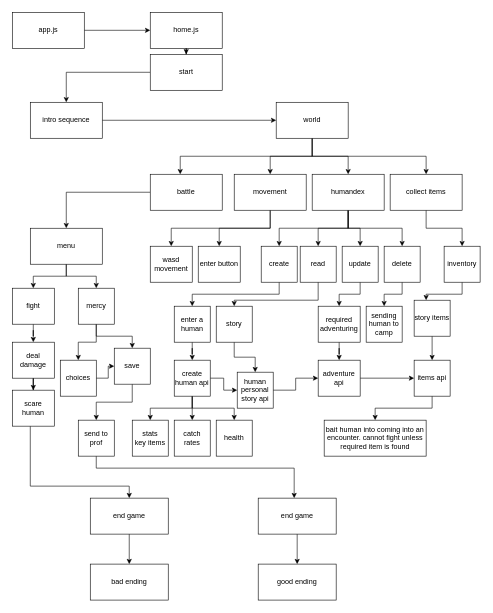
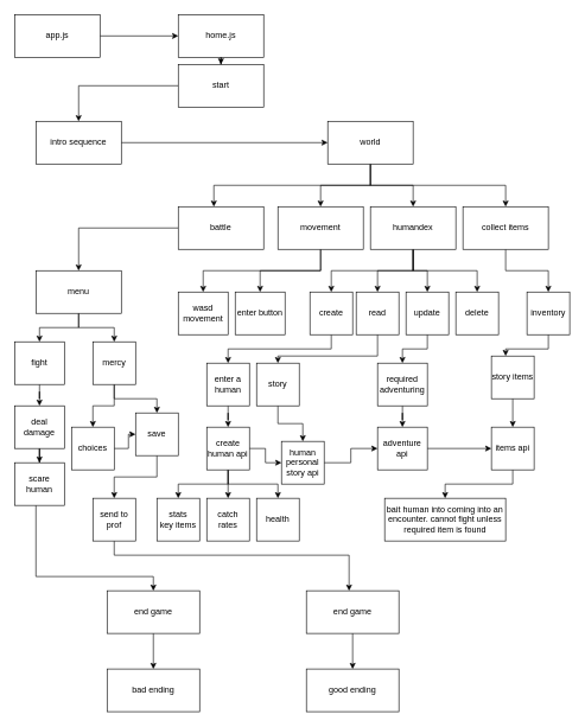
  <mxCell id="0" />
  <mxCell id="1" parent="0" />
  <mxCell id="2" style="edgeStyle=orthogonalEdgeStyle;rounded=0;orthogonalLoop=1;jettySize=auto;html=1;" edge="1" parent="1" source="3" target="5"><mxGeometry relative="1" as="geometry" /></mxCell>
  <mxCell id="3" value="app.js" style="rounded=0;whiteSpace=wrap;html=1;" vertex="1" parent="1"><mxGeometry x="20" width="120" height="60" as="geometry" y="20" /></mxCell>
  <mxCell id="4" style="edgeStyle=orthogonalEdgeStyle;rounded=0;orthogonalLoop=1;jettySize=auto;html=1;" edge="1" parent="1" source="5" target="7"><mxGeometry relative="1" as="geometry" /></mxCell>
  <mxCell id="5" value="home.js" style="rounded=0;whiteSpace=wrap;html=1;" vertex="1" parent="1"><mxGeometry x="250" width="120" height="60" as="geometry" y="20" /></mxCell>
  <mxCell id="6" style="edgeStyle=orthogonalEdgeStyle;rounded=0;orthogonalLoop=1;jettySize=auto;html=1;" edge="1" parent="1" source="7" target="9"><mxGeometry relative="1" as="geometry" /></mxCell>
  <mxCell id="7" value="start" style="rounded=0;whiteSpace=wrap;html=1;" vertex="1" parent="1"><mxGeometry x="250" y="90" width="120" height="60" as="geometry" /></mxCell>
  <mxCell id="8" style="edgeStyle=orthogonalEdgeStyle;rounded=0;orthogonalLoop=1;jettySize=auto;html=1;" edge="1" parent="1" source="9" target="14"><mxGeometry relative="1" as="geometry" /></mxCell>
  <mxCell id="9" value="intro sequence" style="rounded=0;whiteSpace=wrap;html=1;" vertex="1" parent="1"><mxGeometry x="50" y="170" width="120" height="60" as="geometry" /></mxCell>
  <mxCell id="10" style="edgeStyle=orthogonalEdgeStyle;rounded=0;orthogonalLoop=1;jettySize=auto;html=1;" edge="1" parent="1" source="14" target="16"><mxGeometry relative="1" as="geometry"><Array as="points"><mxPoint x="520" y="260" /><mxPoint x="300" y="260" /></Array></mxGeometry></mxCell>
  <mxCell id="11" style="edgeStyle=orthogonalEdgeStyle;rounded=0;orthogonalLoop=1;jettySize=auto;html=1;" edge="1" parent="1" source="14" target="19"><mxGeometry relative="1" as="geometry" /></mxCell>
  <mxCell id="12" style="edgeStyle=orthogonalEdgeStyle;rounded=0;orthogonalLoop=1;jettySize=auto;html=1;exitX=0.5;exitY=1;exitDx=0;exitDy=0;" edge="1" parent="1" source="14" target="24"><mxGeometry relative="1" as="geometry"><mxPoint x="530" y="260" as="sourcePoint" /></mxGeometry></mxCell>
  <mxCell id="13" style="edgeStyle=orthogonalEdgeStyle;rounded=0;orthogonalLoop=1;jettySize=auto;html=1;" edge="1" parent="1" target="26"><mxGeometry relative="1" as="geometry"><mxPoint x="520" y="260" as="sourcePoint" /><Array as="points"><mxPoint x="710" y="260" /></Array></mxGeometry></mxCell>
  <mxCell id="14" value="world" style="rounded=0;whiteSpace=wrap;html=1;" vertex="1" parent="1"><mxGeometry x="460" y="170" width="120" height="60" as="geometry" /></mxCell>
  <mxCell id="15" style="edgeStyle=orthogonalEdgeStyle;rounded=0;orthogonalLoop=1;jettySize=auto;html=1;" edge="1" parent="1" source="16" target="29"><mxGeometry relative="1" as="geometry" /></mxCell>
  <mxCell id="16" value="battle" style="rounded=0;whiteSpace=wrap;html=1;" vertex="1" parent="1"><mxGeometry x="250" y="290" width="120" height="60" as="geometry" /></mxCell>
  <mxCell id="17" style="edgeStyle=orthogonalEdgeStyle;rounded=0;orthogonalLoop=1;jettySize=auto;html=1;exitX=0.5;exitY=1;exitDx=0;exitDy=0;" edge="1" parent="1" source="19" target="41"><mxGeometry relative="1" as="geometry" /></mxCell>
  <mxCell id="18" style="edgeStyle=orthogonalEdgeStyle;rounded=0;orthogonalLoop=1;jettySize=auto;html=1;" edge="1" parent="1" source="19" target="42"><mxGeometry relative="1" as="geometry" /></mxCell>
  <mxCell id="19" value="movement" style="rounded=0;whiteSpace=wrap;html=1;" vertex="1" parent="1"><mxGeometry x="390" y="290" width="120" height="60" as="geometry" /></mxCell>
  <mxCell id="20" style="edgeStyle=orthogonalEdgeStyle;rounded=0;orthogonalLoop=1;jettySize=auto;html=1;exitX=0.5;exitY=1;exitDx=0;exitDy=0;" edge="1" parent="1" source="24" target="44"><mxGeometry relative="1" as="geometry" /></mxCell>
  <mxCell id="21" style="edgeStyle=orthogonalEdgeStyle;rounded=0;orthogonalLoop=1;jettySize=auto;html=1;" edge="1" parent="1" source="24" target="46"><mxGeometry relative="1" as="geometry" /></mxCell>
  <mxCell id="22" style="edgeStyle=orthogonalEdgeStyle;rounded=0;orthogonalLoop=1;jettySize=auto;html=1;" edge="1" parent="1" source="24" target="48"><mxGeometry relative="1" as="geometry" /></mxCell>
  <mxCell id="23" style="edgeStyle=orthogonalEdgeStyle;rounded=0;orthogonalLoop=1;jettySize=auto;html=1;" edge="1" parent="1" source="24" target="50"><mxGeometry relative="1" as="geometry" /></mxCell>
  <mxCell id="24" value="humandex" style="rounded=0;whiteSpace=wrap;html=1;" vertex="1" parent="1"><mxGeometry x="520" y="290" width="120" height="60" as="geometry" /></mxCell>
  <mxCell id="25" style="edgeStyle=orthogonalEdgeStyle;rounded=0;orthogonalLoop=1;jettySize=auto;html=1;" edge="1" parent="1" source="26" target="52"><mxGeometry relative="1" as="geometry" /></mxCell>
  <mxCell id="26" value="collect items" style="rounded=0;whiteSpace=wrap;html=1;" vertex="1" parent="1"><mxGeometry x="650" y="290" width="120" height="60" as="geometry" /></mxCell>
  <mxCell id="27" style="edgeStyle=orthogonalEdgeStyle;rounded=0;orthogonalLoop=1;jettySize=auto;html=1;" edge="1" parent="1" source="29" target="32"><mxGeometry relative="1" as="geometry" /></mxCell>
  <mxCell id="28" style="edgeStyle=orthogonalEdgeStyle;rounded=0;orthogonalLoop=1;jettySize=auto;html=1;" edge="1" parent="1" source="29" target="34"><mxGeometry relative="1" as="geometry" /></mxCell>
  <mxCell id="29" value="menu" style="rounded=0;whiteSpace=wrap;html=1;" vertex="1" parent="1"><mxGeometry x="50" y="380" width="120" height="60" as="geometry" /></mxCell>
  <mxCell id="30" style="edgeStyle=orthogonalEdgeStyle;rounded=0;orthogonalLoop=1;jettySize=auto;html=1;" edge="1" parent="1" source="32" target="38"><mxGeometry relative="1" as="geometry" /></mxCell>
  <mxCell id="31" style="edgeStyle=orthogonalEdgeStyle;rounded=0;orthogonalLoop=1;jettySize=auto;html=1;" edge="1" parent="1" source="32" target="78"><mxGeometry relative="1" as="geometry" /></mxCell>
  <mxCell id="32" value="mercy" style="rounded=0;whiteSpace=wrap;html=1;" vertex="1" parent="1"><mxGeometry x="130" y="480" width="60" height="60" as="geometry" /></mxCell>
  <mxCell id="33" style="edgeStyle=orthogonalEdgeStyle;rounded=0;orthogonalLoop=1;jettySize=auto;html=1;" edge="1" parent="1" source="34" target="36"><mxGeometry relative="1" as="geometry" /></mxCell>
  <mxCell id="34" value="fight" style="rounded=0;whiteSpace=wrap;html=1;" vertex="1" parent="1"><mxGeometry x="20" y="480" width="70" height="60" as="geometry" /></mxCell>
  <mxCell id="35" style="edgeStyle=orthogonalEdgeStyle;rounded=0;orthogonalLoop=1;jettySize=auto;html=1;" edge="1" parent="1" source="36" target="76"><mxGeometry relative="1" as="geometry" /></mxCell>
  <mxCell id="36" value="deal damage" style="rounded=0;whiteSpace=wrap;html=1;" vertex="1" parent="1"><mxGeometry x="20" y="570" width="70" height="60" as="geometry" /></mxCell>
  <mxCell id="37" style="edgeStyle=orthogonalEdgeStyle;rounded=0;orthogonalLoop=1;jettySize=auto;html=1;" edge="1" parent="1" source="38" target="40"><mxGeometry relative="1" as="geometry" /></mxCell>
  <mxCell id="38" value="save" style="rounded=0;whiteSpace=wrap;html=1;" vertex="1" parent="1"><mxGeometry x="190" y="580" width="60" height="60" as="geometry" /></mxCell>
  <mxCell id="39" style="edgeStyle=orthogonalEdgeStyle;rounded=0;orthogonalLoop=1;jettySize=auto;html=1;" edge="1" parent="1" source="40" target="83"><mxGeometry relative="1" as="geometry"><Array as="points"><mxPoint x="160" y="780" /><mxPoint x="490" y="780" /></Array></mxGeometry></mxCell>
  <mxCell id="40" value="send to prof" style="rounded=0;whiteSpace=wrap;html=1;" vertex="1" parent="1"><mxGeometry x="130" y="700" width="60" height="60" as="geometry" /></mxCell>
  <mxCell id="41" value="wasd movement" style="rounded=0;whiteSpace=wrap;html=1;" vertex="1" parent="1"><mxGeometry x="250" y="410" width="70" height="60" as="geometry" /></mxCell>
  <mxCell id="42" value="enter button" style="rounded=0;whiteSpace=wrap;html=1;" vertex="1" parent="1"><mxGeometry x="330" y="410" width="70" height="60" as="geometry" /></mxCell>
  <mxCell id="43" style="edgeStyle=orthogonalEdgeStyle;rounded=0;orthogonalLoop=1;jettySize=auto;html=1;" edge="1" parent="1" source="44" target="56"><mxGeometry relative="1" as="geometry"><Array as="points"><mxPoint x="465" y="490" /></Array></mxGeometry></mxCell>
  <mxCell id="44" value="create" style="rounded=0;whiteSpace=wrap;html=1;" vertex="1" parent="1"><mxGeometry x="435" y="410" width="60" height="60" as="geometry" /></mxCell>
  <mxCell id="45" style="edgeStyle=orthogonalEdgeStyle;rounded=0;orthogonalLoop=1;jettySize=auto;html=1;" edge="1" parent="1" source="46" target="58"><mxGeometry relative="1" as="geometry"><Array as="points"><mxPoint x="530" y="500" /><mxPoint x="390" y="500" /></Array></mxGeometry></mxCell>
  <mxCell id="46" value="read" style="rounded=0;whiteSpace=wrap;html=1;" vertex="1" parent="1"><mxGeometry x="500" y="410" width="60" height="60" as="geometry" /></mxCell>
  <mxCell id="47" style="edgeStyle=orthogonalEdgeStyle;rounded=0;orthogonalLoop=1;jettySize=auto;html=1;" edge="1" parent="1" source="48" target="60"><mxGeometry relative="1" as="geometry" /></mxCell>
  <mxCell id="48" value="update" style="rounded=0;whiteSpace=wrap;html=1;" vertex="1" parent="1"><mxGeometry x="570" y="410" width="60" height="60" as="geometry" /></mxCell>
- <mxCell id="49" style="edgeStyle=orthogonalEdgeStyle;rounded=0;orthogonalLoop=1;jettySize=auto;html=1;" edge="1" parent="1" source="50" target="61"><mxGeometry relative="1" as="geometry" /></mxCell>
  <mxCell id="50" value="delete" style="rounded=0;whiteSpace=wrap;html=1;" vertex="1" parent="1"><mxGeometry x="640" y="410" width="60" height="60" as="geometry" /></mxCell>
  <mxCell id="51" style="edgeStyle=orthogonalEdgeStyle;rounded=0;orthogonalLoop=1;jettySize=auto;html=1;" edge="1" parent="1" source="52" target="54"><mxGeometry relative="1" as="geometry"><Array as="points"><mxPoint x="770" y="490" /><mxPoint x="710" y="490" /></Array></mxGeometry></mxCell>
  <mxCell id="52" value="inventory" style="rounded=0;whiteSpace=wrap;html=1;" vertex="1" parent="1"><mxGeometry x="740" y="410" width="60" height="60" as="geometry" /></mxCell>
  <mxCell id="53" style="edgeStyle=orthogonalEdgeStyle;rounded=0;orthogonalLoop=1;jettySize=auto;html=1;" edge="1" parent="1" source="54" target="74"><mxGeometry relative="1" as="geometry" /></mxCell>
  <mxCell id="54" value="story items" style="rounded=0;whiteSpace=wrap;html=1;" vertex="1" parent="1"><mxGeometry x="690" y="500" width="60" height="60" as="geometry" /></mxCell>
  <mxCell id="55" style="edgeStyle=orthogonalEdgeStyle;rounded=0;orthogonalLoop=1;jettySize=auto;html=1;" edge="1" parent="1" source="56" target="66"><mxGeometry relative="1" as="geometry" /></mxCell>
  <mxCell id="56" value="enter a human" style="rounded=0;whiteSpace=wrap;html=1;" vertex="1" parent="1"><mxGeometry x="290" y="510" width="60" height="60" as="geometry" /></mxCell>
  <mxCell id="57" style="edgeStyle=orthogonalEdgeStyle;rounded=0;orthogonalLoop=1;jettySize=auto;html=1;" edge="1" parent="1" source="58" target="70"><mxGeometry relative="1" as="geometry" /></mxCell>
  <mxCell id="58" value="story" style="rounded=0;whiteSpace=wrap;html=1;" vertex="1" parent="1"><mxGeometry x="360" y="510" width="60" height="60" as="geometry" /></mxCell>
  <mxCell id="59" style="edgeStyle=orthogonalEdgeStyle;rounded=0;orthogonalLoop=1;jettySize=auto;html=1;" edge="1" parent="1" source="60" target="72"><mxGeometry relative="1" as="geometry" /></mxCell>
  <mxCell id="60" value="required&lt;br&gt;adventuring" style="rounded=0;whiteSpace=wrap;html=1;" vertex="1" parent="1"><mxGeometry x="530" y="510" width="70" height="60" as="geometry" /></mxCell>
- <mxCell id="61" value="sending human to camp" style="rounded=0;whiteSpace=wrap;html=1;" vertex="1" parent="1"><mxGeometry x="610" y="510" width="60" height="60" as="geometry" /></mxCell>
  <mxCell id="62" style="edgeStyle=orthogonalEdgeStyle;rounded=0;orthogonalLoop=1;jettySize=auto;html=1;exitX=0.5;exitY=1;exitDx=0;exitDy=0;" edge="1" parent="1" source="66" target="67"><mxGeometry relative="1" as="geometry" /></mxCell>
  <mxCell id="63" style="edgeStyle=orthogonalEdgeStyle;rounded=0;orthogonalLoop=1;jettySize=auto;html=1;" edge="1" parent="1" source="66" target="68"><mxGeometry relative="1" as="geometry" /></mxCell>
  <mxCell id="64" style="edgeStyle=orthogonalEdgeStyle;rounded=0;orthogonalLoop=1;jettySize=auto;html=1;entryX=0;entryY=0.5;entryDx=0;entryDy=0;" edge="1" parent="1" source="66" target="70"><mxGeometry relative="1" as="geometry" /></mxCell>
  <mxCell id="65" style="edgeStyle=orthogonalEdgeStyle;rounded=0;orthogonalLoop=1;jettySize=auto;html=1;exitX=0.5;exitY=1;exitDx=0;exitDy=0;" edge="1" parent="1" source="66" target="79"><mxGeometry relative="1" as="geometry" /></mxCell>
  <mxCell id="66" value="create human api" style="rounded=0;whiteSpace=wrap;html=1;" vertex="1" parent="1"><mxGeometry x="290" y="600" width="60" height="60" as="geometry" /></mxCell>
  <mxCell id="67" value="stats&lt;br&gt;key items" style="rounded=0;whiteSpace=wrap;html=1;" vertex="1" parent="1"><mxGeometry x="220" y="700" width="60" height="60" as="geometry" /></mxCell>
  <mxCell id="68" value="catch rates" style="rounded=0;whiteSpace=wrap;html=1;" vertex="1" parent="1"><mxGeometry x="290" y="700" width="60" height="60" as="geometry" /></mxCell>
  <mxCell id="69" style="edgeStyle=orthogonalEdgeStyle;rounded=0;orthogonalLoop=1;jettySize=auto;html=1;" edge="1" parent="1" source="70" target="72"><mxGeometry relative="1" as="geometry" /></mxCell>
  <mxCell id="70" value="human personal story api" style="rounded=0;whiteSpace=wrap;html=1;" vertex="1" parent="1"><mxGeometry x="395" y="620" width="60" height="60" as="geometry" /></mxCell>
  <mxCell id="71" style="edgeStyle=orthogonalEdgeStyle;rounded=0;orthogonalLoop=1;jettySize=auto;html=1;entryX=0;entryY=0.5;entryDx=0;entryDy=0;" edge="1" parent="1" source="72" target="74"><mxGeometry relative="1" as="geometry" /></mxCell>
  <mxCell id="72" value="adventure api" style="rounded=0;whiteSpace=wrap;html=1;" vertex="1" parent="1"><mxGeometry x="530" y="600" width="70" height="60" as="geometry" /></mxCell>
  <mxCell id="73" style="edgeStyle=orthogonalEdgeStyle;rounded=0;orthogonalLoop=1;jettySize=auto;html=1;" edge="1" parent="1" source="74" target="86"><mxGeometry relative="1" as="geometry" /></mxCell>
  <mxCell id="74" value="items api" style="rounded=0;whiteSpace=wrap;html=1;" vertex="1" parent="1"><mxGeometry x="690" y="600" width="60" height="60" as="geometry" /></mxCell>
  <mxCell id="75" style="edgeStyle=orthogonalEdgeStyle;rounded=0;orthogonalLoop=1;jettySize=auto;html=1;entryX=0.5;entryY=0;entryDx=0;entryDy=0;" edge="1" parent="1" source="76" target="81"><mxGeometry relative="1" as="geometry"><Array as="points"><mxPoint x="50" y="810" /></Array></mxGeometry></mxCell>
  <mxCell id="76" value="scare human" style="rounded=0;whiteSpace=wrap;html=1;" vertex="1" parent="1"><mxGeometry x="20" y="650" width="70" height="60" as="geometry" /></mxCell>
  <mxCell id="77" style="edgeStyle=orthogonalEdgeStyle;rounded=0;orthogonalLoop=1;jettySize=auto;html=1;entryX=0;entryY=0.5;entryDx=0;entryDy=0;" edge="1" parent="1" source="78" target="38"><mxGeometry relative="1" as="geometry" /></mxCell>
  <mxCell id="78" value="choices" style="rounded=0;whiteSpace=wrap;html=1;" vertex="1" parent="1"><mxGeometry x="100" y="600" width="60" height="60" as="geometry" /></mxCell>
  <mxCell id="79" value="health" style="rounded=0;whiteSpace=wrap;html=1;" vertex="1" parent="1"><mxGeometry x="360" y="700" width="60" height="60" as="geometry" /></mxCell>
  <mxCell id="80" style="edgeStyle=orthogonalEdgeStyle;rounded=0;orthogonalLoop=1;jettySize=auto;html=1;" edge="1" parent="1" source="81" target="84"><mxGeometry relative="1" as="geometry" /></mxCell>
  <mxCell id="81" value="end game" style="rounded=0;whiteSpace=wrap;html=1;" vertex="1" parent="1"><mxGeometry x="150" y="830" width="130" height="60" as="geometry" /></mxCell>
  <mxCell id="82" style="edgeStyle=orthogonalEdgeStyle;rounded=0;orthogonalLoop=1;jettySize=auto;html=1;" edge="1" parent="1" source="83" target="85"><mxGeometry relative="1" as="geometry" /></mxCell>
  <mxCell id="83" value="end game" style="rounded=0;whiteSpace=wrap;html=1;" vertex="1" parent="1"><mxGeometry x="430" y="830" width="130" height="60" as="geometry" /></mxCell>
  <mxCell id="84" value="bad ending" style="rounded=0;whiteSpace=wrap;html=1;" vertex="1" parent="1"><mxGeometry x="150" y="940" width="130" height="60" as="geometry" /></mxCell>
  <mxCell id="85" value="good ending" style="rounded=0;whiteSpace=wrap;html=1;" vertex="1" parent="1"><mxGeometry x="430" y="940" width="130" height="60" as="geometry" /></mxCell>
  <mxCell id="86" value="bait human into coming into an encounter. cannot fight unless required item is found" style="rounded=0;whiteSpace=wrap;html=1;" vertex="1" parent="1"><mxGeometry x="540" y="700" width="170" height="60" as="geometry" /></mxCell>
